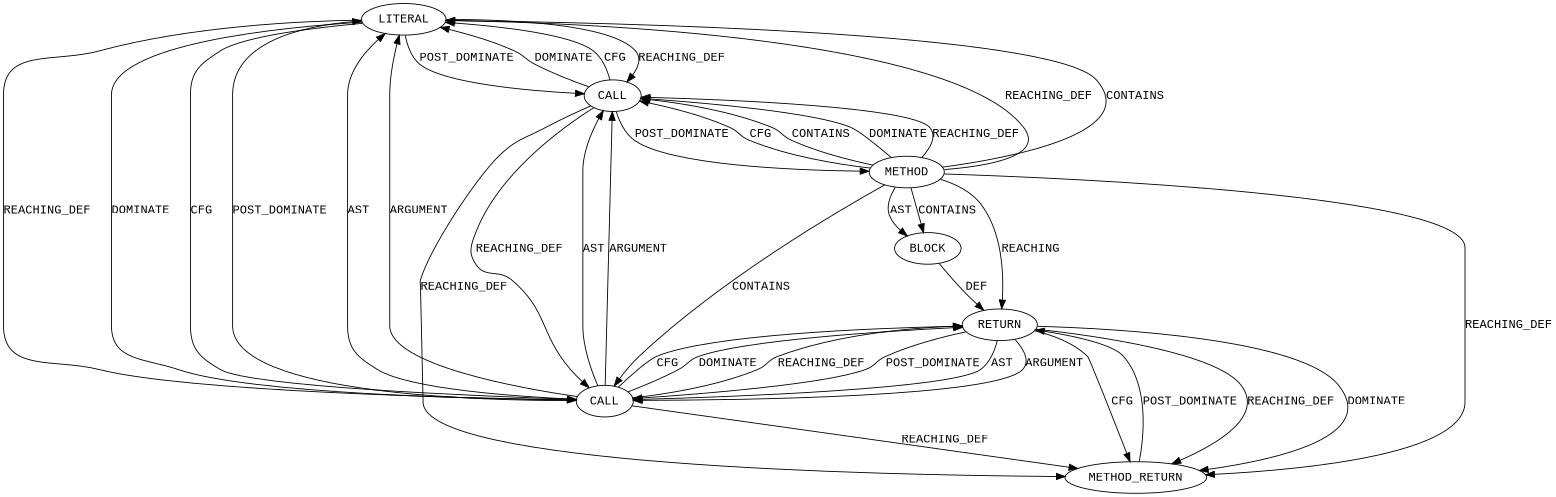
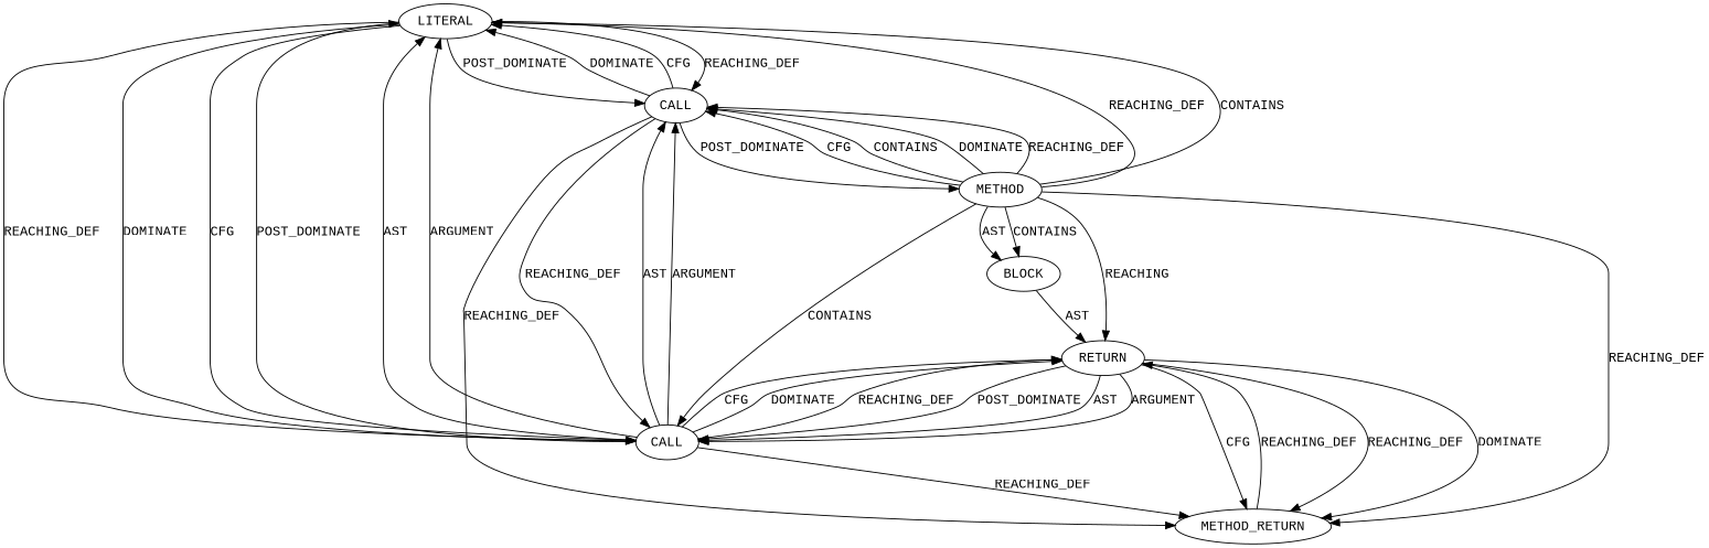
  digraph {
    fontname="Liberation Mono"
    node [ARGUMENT_INDEX=-1 COLUMN_NUMBER=12 LINE_NUMBER=5 ORDER=1 fontname="Liberation Mono"]
    edge [fontname="Liberation Mono"]
    n1 [ARGUMENT_INDEX=2 CODE=100 COLUMN_NUMBER=21 ORDER=2 TYPE_FULL_NAME=int label=LITERAL]
    n2 [ARGUMENT_INDEX=1 CODE="rand()" DISPATCH_TYPE=STATIC_DISPATCH METHOD_FULL_NAME=rand NAME=rand TYPE_FULL_NAME="<empty>" label=CALL]
    n3 [CODE="rand() % 100" DISPATCH_TYPE=STATIC_DISPATCH METHOD_FULL_NAME="<operator>.modulo" NAME="<operator>.modulo" TYPE_FULL_NAME="<empty>" label=CALL]
    n4 [CODE=RET COLUMN_NUMBER=1 EVALUATION_STRATEGY=BY_VALUE LINE_NUMBER=4 ORDER=2 TYPE_FULL_NAME=int label=METHOD_RETURN ARGUMENT_INDEX=""]
    n5 [AST_PARENT_FULL_NAME="my-BUFFER_OVERFLOW-multi_function.c:<global>" AST_PARENT_TYPE=TYPE_DECL CODE="int generateRandomNumber() {\n    return rand() % 100;\n}" COLUMN_NUMBER=1 COLUMN_NUMBER_END=1 FILENAME="my-BUFFER_OVERFLOW-multi_function.c" FULL_NAME=generateRandomNumber IS_EXTERNAL=false LINE_NUMBER=4 LINE_NUMBER_END=6 NAME=generateRandomNumber SIGNATURE="int generateRandomNumber ()" label=METHOD ARGUMENT_INDEX=""]
    n6 [CODE="return rand() % 100;" COLUMN_NUMBER=5 label=RETURN]
    n7 [CODE="{\n    return rand() % 100;\n}" COLUMN_NUMBER=28 LINE_NUMBER=4 TYPE_FULL_NAME=void label=BLOCK]
    n1 -> n2 [VARIABLE=100 label=REACHING_DEF]
    n1 -> n2 [label=POST_DOMINATE]
    n1 -> n3 [VARIABLE=100 label=REACHING_DEF]
    n1 -> n3 [label=DOMINATE]
    n1 -> n3 [label=CFG]
    n2 -> n1 [label=DOMINATE]
    n2 -> n1 [label=CFG]
    n2 -> n3 [VARIABLE="rand()" label=REACHING_DEF]
    n2 -> n4 [VARIABLE="rand()" label=REACHING_DEF]
    n2 -> n5 [label=POST_DOMINATE]
    n3 -> n1 [label=POST_DOMINATE]
    n3 -> n1 [label=AST]
    n3 -> n1 [label=ARGUMENT]
    n3 -> n2 [label=AST]
    n3 -> n2 [label=ARGUMENT]
    n3 -> n4 [VARIABLE="rand() % 100" label=REACHING_DEF]
    n3 -> n6 [label=CFG]
    n3 -> n6 [label=DOMINATE]
    n3 -> n6 [VARIABLE="rand() % 100" label=REACHING_DEF]
-   n4 -> n6 [label=POST_DOMINATE]
+   n4 -> n6 [label=REACHING_DEF]
    n5 -> n1 [label=REACHING_DEF]
    n5 -> n1 [label=CONTAINS]
    n5 -> n2 [label=CFG]
    n5 -> n2 [label=CONTAINS]
    n5 -> n2 [label=DOMINATE]
    n5 -> n2 [label=REACHING_DEF]
    n5 -> n3 [label=CONTAINS]
    n5 -> n4 [label=REACHING_DEF]
    n5 -> n6 [label=REACHING]
    n5 -> n7 [label=CONTAINS]
    n5 -> n7 [label=AST]
    n6 -> n3 [label=POST_DOMINATE]
    n6 -> n3 [label=ARGUMENT]
    n6 -> n3 [label=AST]
    n6 -> n4 [VARIABLE="<RET>" label=REACHING_DEF]
    n6 -> n4 [label=DOMINATE]
    n6 -> n4 [label=CFG]
-   n7 -> n6 [label=DEF]
+   n7 -> n6 [label=AST]
  }
